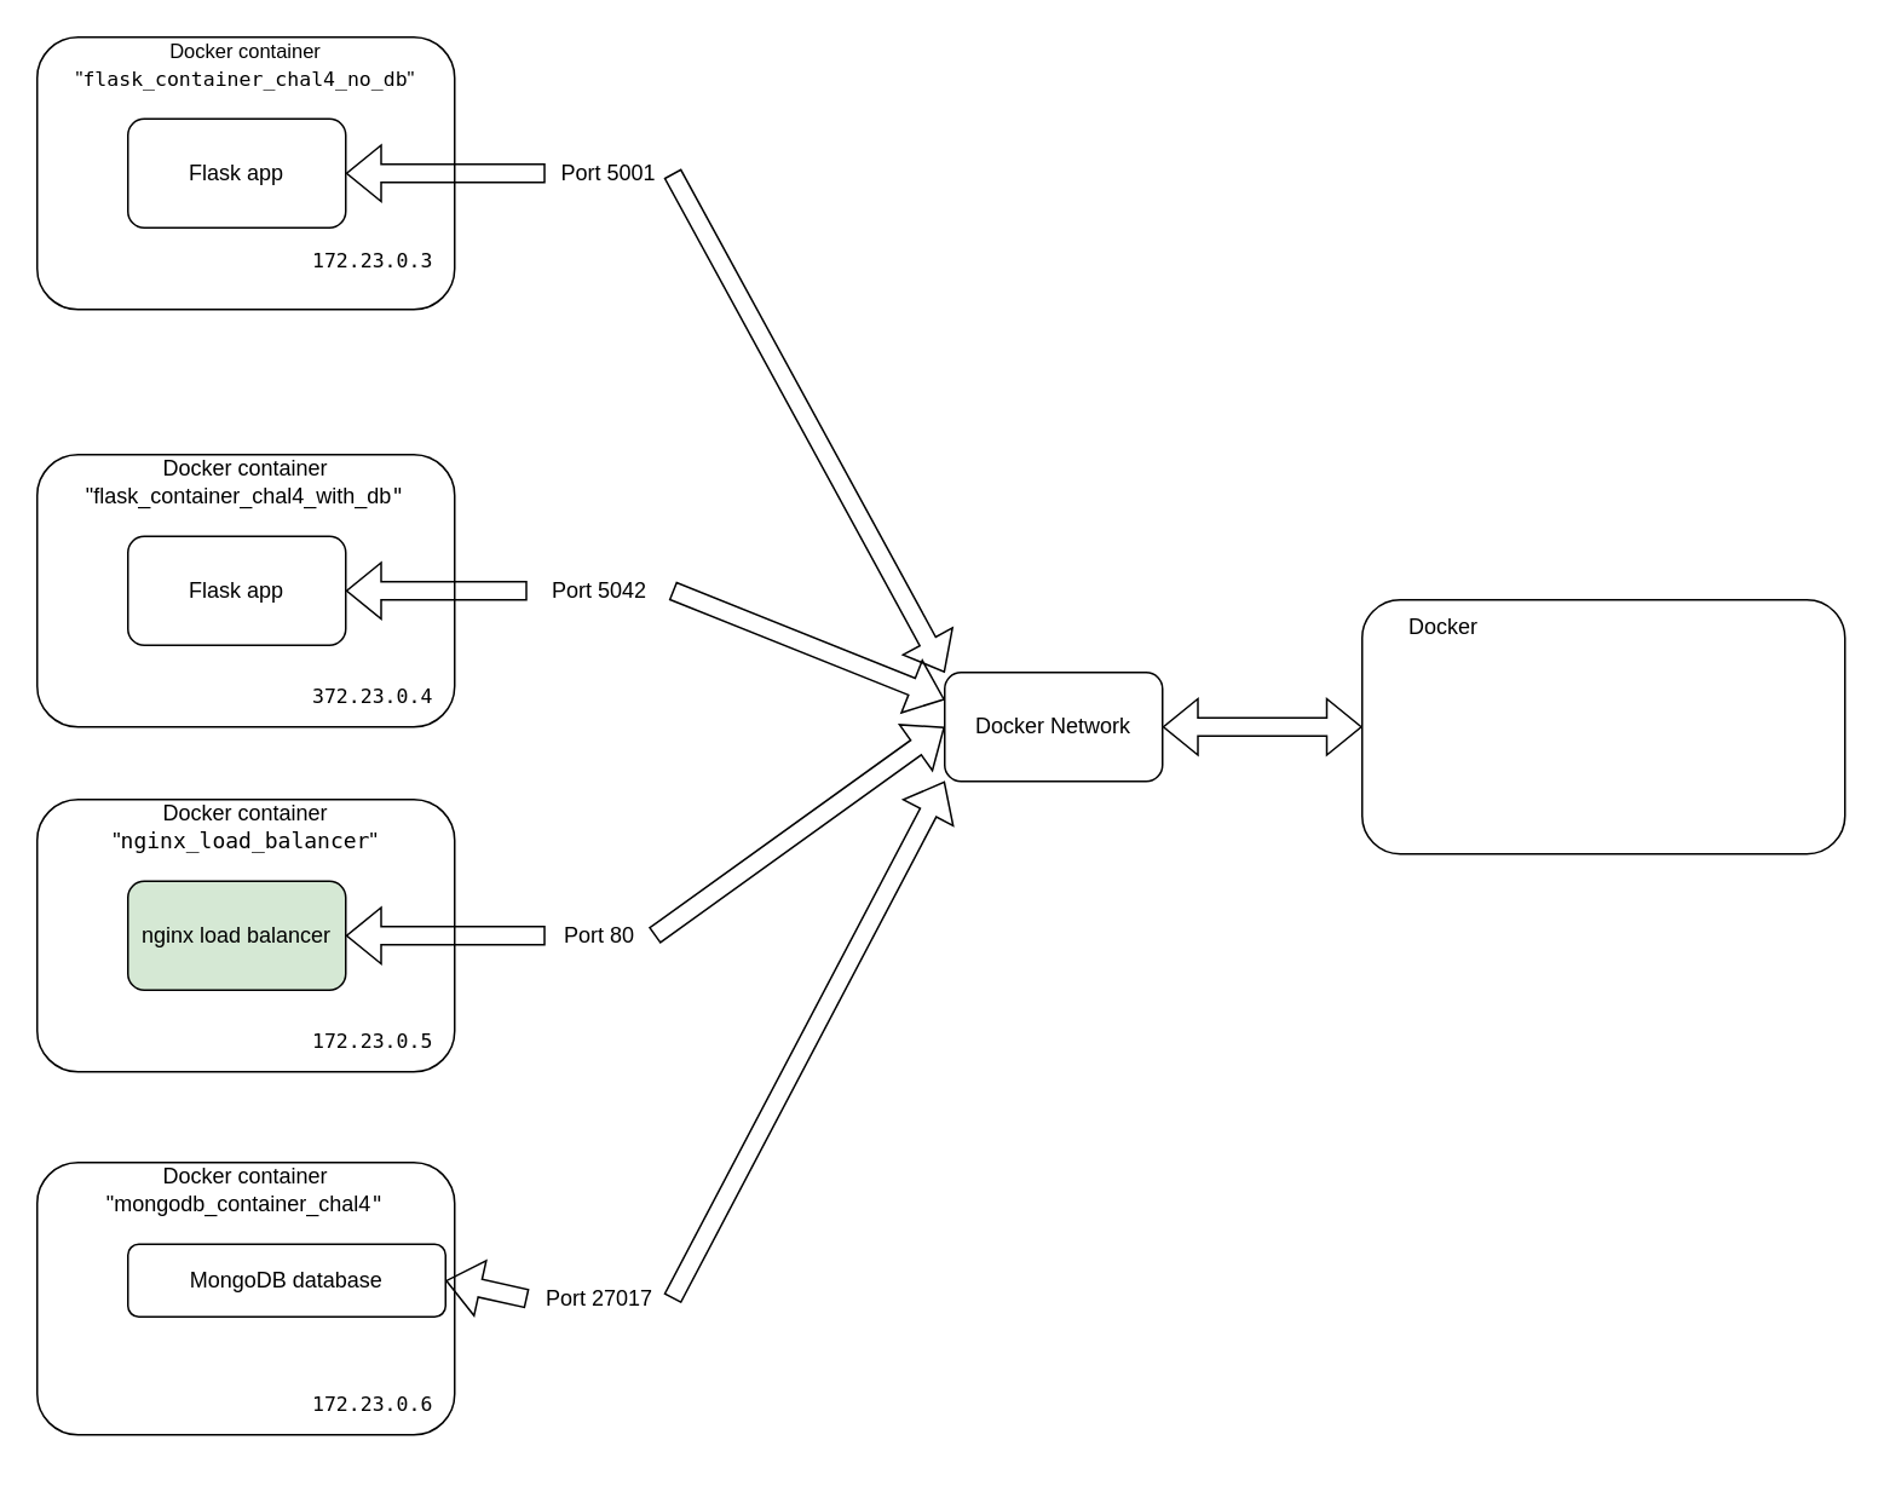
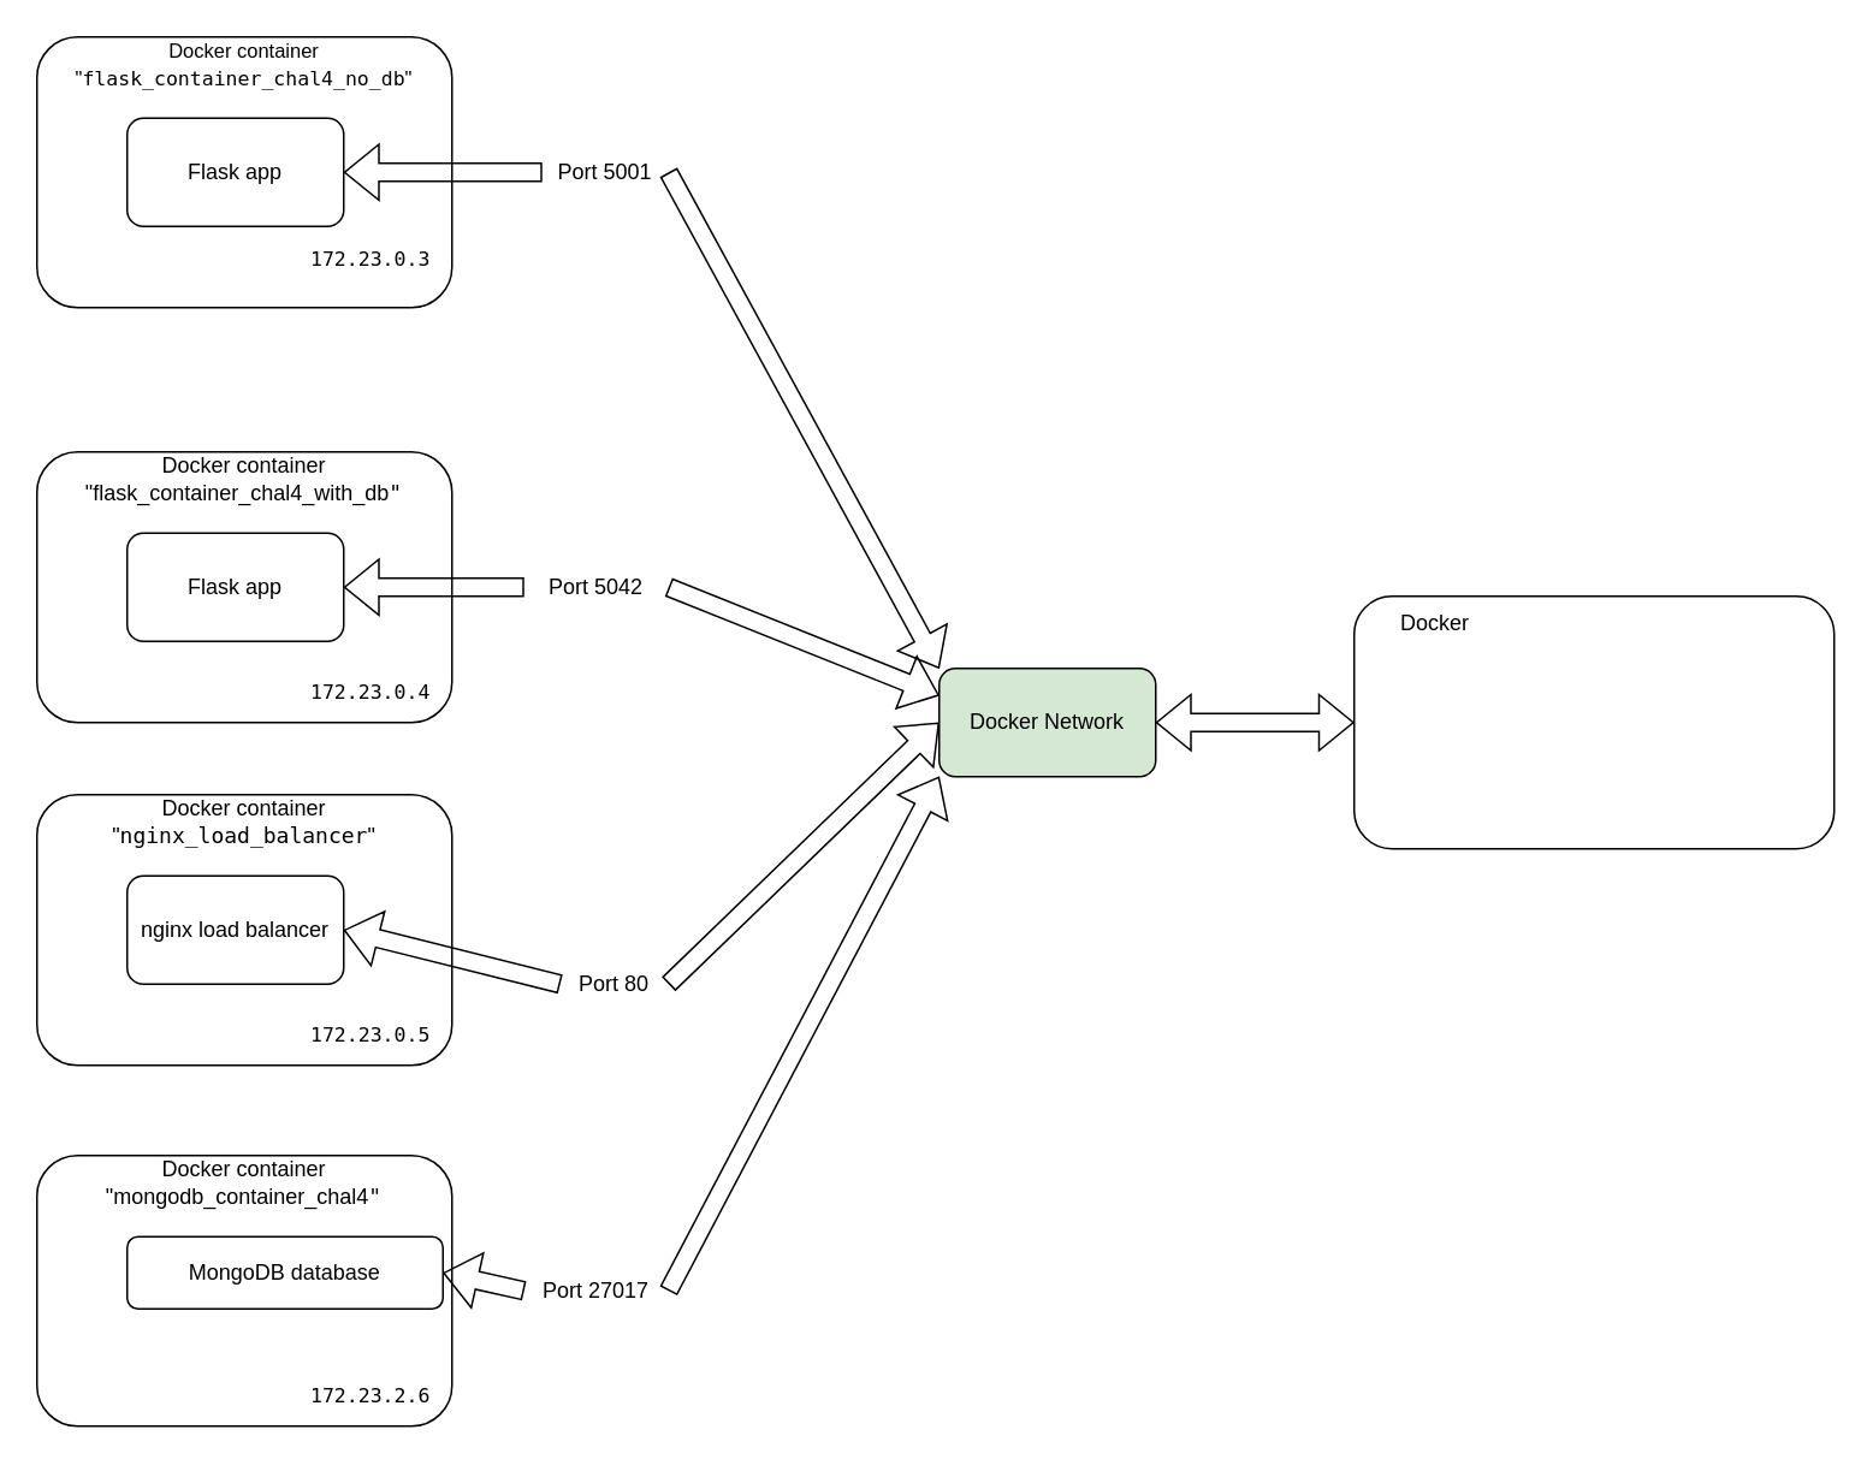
  <mxCell id="0" />
  <mxCell id="1" parent="0" />
  <mxCell id="2" value="" style="rounded=1;whiteSpace=wrap;html=1;" parent="1" vertex="1"><mxGeometry x="20" y="20" width="230" height="150" as="geometry" /></mxCell>
  <mxCell id="3" value="&lt;font style=&quot;font-size: 11px;&quot;&gt;Docker container&lt;br&gt;&quot;&lt;span style=&quot;font-family: monospace;&quot;&gt;&lt;span style=&quot;background-color: rgb(255, 255, 255);&quot;&gt;flask_container_chal4_no_db&lt;/span&gt;&lt;/span&gt;&quot;&lt;/font&gt;" style="text;html=1;strokeColor=none;fillColor=none;align=center;verticalAlign=middle;whiteSpace=wrap;rounded=0;" parent="1" vertex="1"><mxGeometry x="80" y="20" width="110" height="30" as="geometry" /></mxCell>
  <mxCell id="4" value="Flask app" style="rounded=1;whiteSpace=wrap;html=1;" parent="1" vertex="1"><mxGeometry x="70" y="65" width="120" height="60" as="geometry" /></mxCell>
  <mxCell id="5" value="" style="rounded=1;whiteSpace=wrap;html=1;" parent="1" vertex="1"><mxGeometry x="750" y="330" width="266" height="140" as="geometry" /></mxCell>
  <mxCell id="6" value="Docker" style="text;html=1;strokeColor=none;fillColor=none;align=center;verticalAlign=middle;whiteSpace=wrap;rounded=0;" parent="1" vertex="1"><mxGeometry x="760" y="330" width="70" height="30" as="geometry" /></mxCell>
  <mxCell id="7" value="" style="shape=flexArrow;endArrow=classic;startArrow=none;html=1;rounded=0;exitX=1;exitY=0.5;exitDx=0;exitDy=0;entryX=0;entryY=0;entryDx=0;entryDy=0;endSize=6;startSize=6;" parent="1" source="8" target="13" edge="1"><mxGeometry width="100" height="100" relative="1" as="geometry"><mxPoint x="320" y="110" as="sourcePoint" /><mxPoint x="510" y="170" as="targetPoint" /></mxGeometry></mxCell>
  <mxCell id="8" value="Port 5001" style="text;html=1;strokeColor=none;fillColor=none;align=center;verticalAlign=middle;whiteSpace=wrap;rounded=0;" parent="1" vertex="1"><mxGeometry x="300" y="80" width="70" height="30" as="geometry" /></mxCell>
  <mxCell id="9" value="" style="shape=flexArrow;endArrow=none;startArrow=classic;html=1;rounded=0;exitX=1;exitY=0.5;exitDx=0;exitDy=0;entryX=0;entryY=0.5;entryDx=0;entryDy=0;" parent="1" source="4" target="8" edge="1"><mxGeometry width="100" height="100" relative="1" as="geometry"><mxPoint x="190" y="145" as="sourcePoint" /><mxPoint x="374" y="145" as="targetPoint" /></mxGeometry></mxCell>
  <mxCell id="10" value="" style="rounded=1;whiteSpace=wrap;html=1;" parent="1" vertex="1"><mxGeometry x="20" y="250" width="230" height="150" as="geometry" /></mxCell>
  <mxCell id="11" value="Flask app" style="rounded=1;whiteSpace=wrap;html=1;" parent="1" vertex="1"><mxGeometry x="70" y="295" width="120" height="60" as="geometry" /></mxCell>
  <mxCell id="12" value="Docker container &quot;flask_container_chal4_with_db&lt;span style=&quot;font-family:monospace&quot;&gt;&lt;span style=&quot;background-color: rgb(255, 255, 255);&quot;&gt;&quot;&lt;/span&gt;&lt;br&gt;&lt;/span&gt;" style="text;html=1;strokeColor=none;fillColor=none;align=center;verticalAlign=middle;whiteSpace=wrap;rounded=0;" parent="1" vertex="1"><mxGeometry x="55" y="250" width="160" height="30" as="geometry" /></mxCell>
- <mxCell id="13" value="Docker Network" style="rounded=1;whiteSpace=wrap;html=1;" parent="1" vertex="1"><mxGeometry x="520" y="370" width="120" height="60" as="geometry" /></mxCell>
+ <mxCell id="13" value="Docker Network" style="rounded=1;whiteSpace=wrap;html=1;fillColor=#d5e8d4;" parent="1" vertex="1"><mxGeometry x="520" y="370" width="120" height="60" as="geometry" /></mxCell>
  <mxCell id="14" value="" style="shape=flexArrow;endArrow=classic;startArrow=none;html=1;rounded=0;exitX=1;exitY=0.5;exitDx=0;exitDy=0;entryX=0;entryY=0.25;entryDx=0;entryDy=0;" parent="1" source="15" target="13" edge="1"><mxGeometry width="100" height="100" relative="1" as="geometry"><mxPoint x="270" y="270" as="sourcePoint" /><mxPoint x="510" y="170" as="targetPoint" /></mxGeometry></mxCell>
  <mxCell id="15" value="Port 5042" style="text;html=1;strokeColor=none;fillColor=none;align=center;verticalAlign=middle;whiteSpace=wrap;rounded=0;" parent="1" vertex="1"><mxGeometry x="290" y="310" width="80" height="30" as="geometry" /></mxCell>
  <mxCell id="16" value="" style="shape=flexArrow;endArrow=none;startArrow=classic;html=1;rounded=0;exitX=1;exitY=0.5;exitDx=0;exitDy=0;entryX=0;entryY=0.5;entryDx=0;entryDy=0;" parent="1" source="11" target="15" edge="1"><mxGeometry width="100" height="100" relative="1" as="geometry"><mxPoint x="190" y="245" as="sourcePoint" /><mxPoint x="450" y="170" as="targetPoint" /></mxGeometry></mxCell>
  <mxCell id="17" value="" style="shape=flexArrow;endArrow=classic;startArrow=classic;html=1;rounded=0;entryX=0;entryY=0.5;entryDx=0;entryDy=0;exitX=1;exitY=0.5;exitDx=0;exitDy=0;" parent="1" source="13" target="5" edge="1"><mxGeometry width="100" height="100" relative="1" as="geometry"><mxPoint x="280" y="500" as="sourcePoint" /><mxPoint x="380" y="400" as="targetPoint" /></mxGeometry></mxCell>
  <mxCell id="18" value="" style="rounded=1;whiteSpace=wrap;html=1;" vertex="1" parent="1"><mxGeometry x="20" y="440" width="230" height="150" as="geometry" /></mxCell>
  <mxCell id="19" value="Docker container&lt;br&gt;&quot;&lt;span style=&quot;font-family:monospace&quot;&gt;&lt;span style=&quot;background-color: rgb(255, 255, 255);&quot;&gt;nginx_load_balancer&lt;/span&gt;&lt;/span&gt;&lt;span style=&quot;background-color: initial;&quot;&gt;&quot;&lt;/span&gt;" style="text;html=1;strokeColor=none;fillColor=none;align=center;verticalAlign=middle;whiteSpace=wrap;rounded=0;" vertex="1" parent="1"><mxGeometry x="80" y="440" width="110" height="30" as="geometry" /></mxCell>
- <mxCell id="20" value="nginx load balancer" style="rounded=1;whiteSpace=wrap;html=1;fillColor=#d5e8d4;" vertex="1" parent="1"><mxGeometry x="70" y="485" width="120" height="60" as="geometry" /></mxCell>
+ <mxCell id="20" value="nginx load balancer" style="rounded=1;whiteSpace=wrap;html=1;" vertex="1" parent="1"><mxGeometry x="70" y="485" width="120" height="60" as="geometry" /></mxCell>
  <mxCell id="21" value="" style="shape=flexArrow;endArrow=classic;startArrow=none;html=1;rounded=0;exitX=1;exitY=0.5;exitDx=0;exitDy=0;entryX=0;entryY=0.5;entryDx=0;entryDy=0;endSize=6;startSize=6;" edge="1" parent="1" source="22" target="13"><mxGeometry width="100" height="100" relative="1" as="geometry"><mxPoint x="320" y="600" as="sourcePoint" /><mxPoint x="510" y="660" as="targetPoint" /></mxGeometry></mxCell>
- <mxCell id="22" value="Port 80" style="text;html=1;strokeColor=none;fillColor=none;align=center;verticalAlign=middle;whiteSpace=wrap;rounded=0;" vertex="1" parent="1"><mxGeometry x="300" y="500" width="60" height="30" as="geometry" /></mxCell>
+ <mxCell id="22" value="Port 80" style="text;html=1;strokeColor=none;fillColor=none;align=center;verticalAlign=middle;whiteSpace=wrap;rounded=0;" vertex="1" parent="1"><mxGeometry x="310" y="530" width="60" height="30" as="geometry" /></mxCell>
  <mxCell id="23" value="" style="shape=flexArrow;endArrow=none;startArrow=classic;html=1;rounded=0;exitX=1;exitY=0.5;exitDx=0;exitDy=0;entryX=0;entryY=0.5;entryDx=0;entryDy=0;" edge="1" parent="1" source="20" target="22"><mxGeometry width="100" height="100" relative="1" as="geometry"><mxPoint x="190" y="565" as="sourcePoint" /><mxPoint x="374" y="565" as="targetPoint" /></mxGeometry></mxCell>
  <mxCell id="24" value="" style="rounded=1;whiteSpace=wrap;html=1;" vertex="1" parent="1"><mxGeometry x="20" y="640" width="230" height="150" as="geometry" /></mxCell>
  <mxCell id="25" value="MongoDB database" style="rounded=1;whiteSpace=wrap;html=1;" vertex="1" parent="1"><mxGeometry x="70" y="685" width="175" height="40" as="geometry" /></mxCell>
  <mxCell id="26" value="Docker container &quot;mongodb_container_chal4&lt;span style=&quot;font-family:monospace&quot;&gt;&lt;span style=&quot;background-color: rgb(255, 255, 255);&quot;&gt;&quot;&lt;/span&gt;&lt;br&gt;&lt;/span&gt;" style="text;html=1;strokeColor=none;fillColor=none;align=center;verticalAlign=middle;whiteSpace=wrap;rounded=0;" vertex="1" parent="1"><mxGeometry x="55" y="640" width="160" height="30" as="geometry" /></mxCell>
  <mxCell id="27" value="" style="shape=flexArrow;endArrow=classic;startArrow=none;html=1;rounded=0;exitX=1;exitY=0.5;exitDx=0;exitDy=0;entryX=0;entryY=1;entryDx=0;entryDy=0;" edge="1" parent="1" source="28" target="13"><mxGeometry width="100" height="100" relative="1" as="geometry"><mxPoint x="270" y="760" as="sourcePoint" /><mxPoint x="510" y="660" as="targetPoint" /></mxGeometry></mxCell>
  <mxCell id="28" value="Port 27017" style="text;html=1;strokeColor=none;fillColor=none;align=center;verticalAlign=middle;whiteSpace=wrap;rounded=0;" vertex="1" parent="1"><mxGeometry x="290" y="700" width="80" height="30" as="geometry" /></mxCell>
  <mxCell id="29" value="" style="shape=flexArrow;endArrow=none;startArrow=classic;html=1;rounded=0;exitX=1;exitY=0.5;exitDx=0;exitDy=0;entryX=0;entryY=0.5;entryDx=0;entryDy=0;" edge="1" parent="1" source="25" target="28"><mxGeometry width="100" height="100" relative="1" as="geometry"><mxPoint x="190" y="635" as="sourcePoint" /><mxPoint x="450" y="560" as="targetPoint" /></mxGeometry></mxCell>
  <mxCell id="30" value="&lt;span style=&quot;font-family:monospace&quot;&gt;&lt;span style=&quot;color:#000000;background-color:#ffffff;&quot;&gt;172.23.0.3&lt;/span&gt;&lt;br&gt;&lt;/span&gt;" style="text;whiteSpace=wrap;html=1;fontSize=11;" vertex="1" parent="1"><mxGeometry x="170" y="130" width="100" height="40" as="geometry" /></mxCell>
- <mxCell id="31" value="&lt;span style=&quot;font-family:monospace&quot;&gt;&lt;span style=&quot;color:#000000;background-color:#ffffff;&quot;&gt;372.23.0.4&lt;/span&gt;&lt;br&gt;&lt;/span&gt;" style="text;whiteSpace=wrap;html=1;fontSize=11;" vertex="1" parent="1"><mxGeometry x="170" y="370" width="100" height="40" as="geometry" /></mxCell>
+ <mxCell id="31" value="&lt;span style=&quot;font-family:monospace&quot;&gt;&lt;span style=&quot;color:#000000;background-color:#ffffff;&quot;&gt;172.23.0.4&lt;/span&gt;&lt;br&gt;&lt;/span&gt;" style="text;whiteSpace=wrap;html=1;fontSize=11;" vertex="1" parent="1"><mxGeometry x="170" y="370" width="100" height="40" as="geometry" /></mxCell>
  <mxCell id="32" value="&lt;span style=&quot;font-family:monospace&quot;&gt;&lt;span style=&quot;color:#000000;background-color:#ffffff;&quot;&gt;172.23.0.5&lt;/span&gt;&lt;br&gt;&lt;/span&gt;" style="text;whiteSpace=wrap;html=1;fontSize=11;" vertex="1" parent="1"><mxGeometry x="170" y="560" width="100" height="40" as="geometry" /></mxCell>
- <mxCell id="33" value="&lt;span style=&quot;font-family:monospace&quot;&gt;&lt;span style=&quot;color:#000000;background-color:#ffffff;&quot;&gt;172.23.0.6&lt;/span&gt;&lt;br&gt;&lt;/span&gt;" style="text;whiteSpace=wrap;html=1;fontSize=11;" vertex="1" parent="1"><mxGeometry x="170" y="760" width="100" height="40" as="geometry" /></mxCell>
+ <mxCell id="33" value="&lt;span style=&quot;font-family:monospace&quot;&gt;&lt;span style=&quot;color:#000000;background-color:#ffffff;&quot;&gt;172.23.2.6&lt;/span&gt;&lt;br&gt;&lt;/span&gt;" style="text;whiteSpace=wrap;html=1;fontSize=11;" vertex="1" parent="1"><mxGeometry x="170" y="760" width="100" height="40" as="geometry" /></mxCell>
